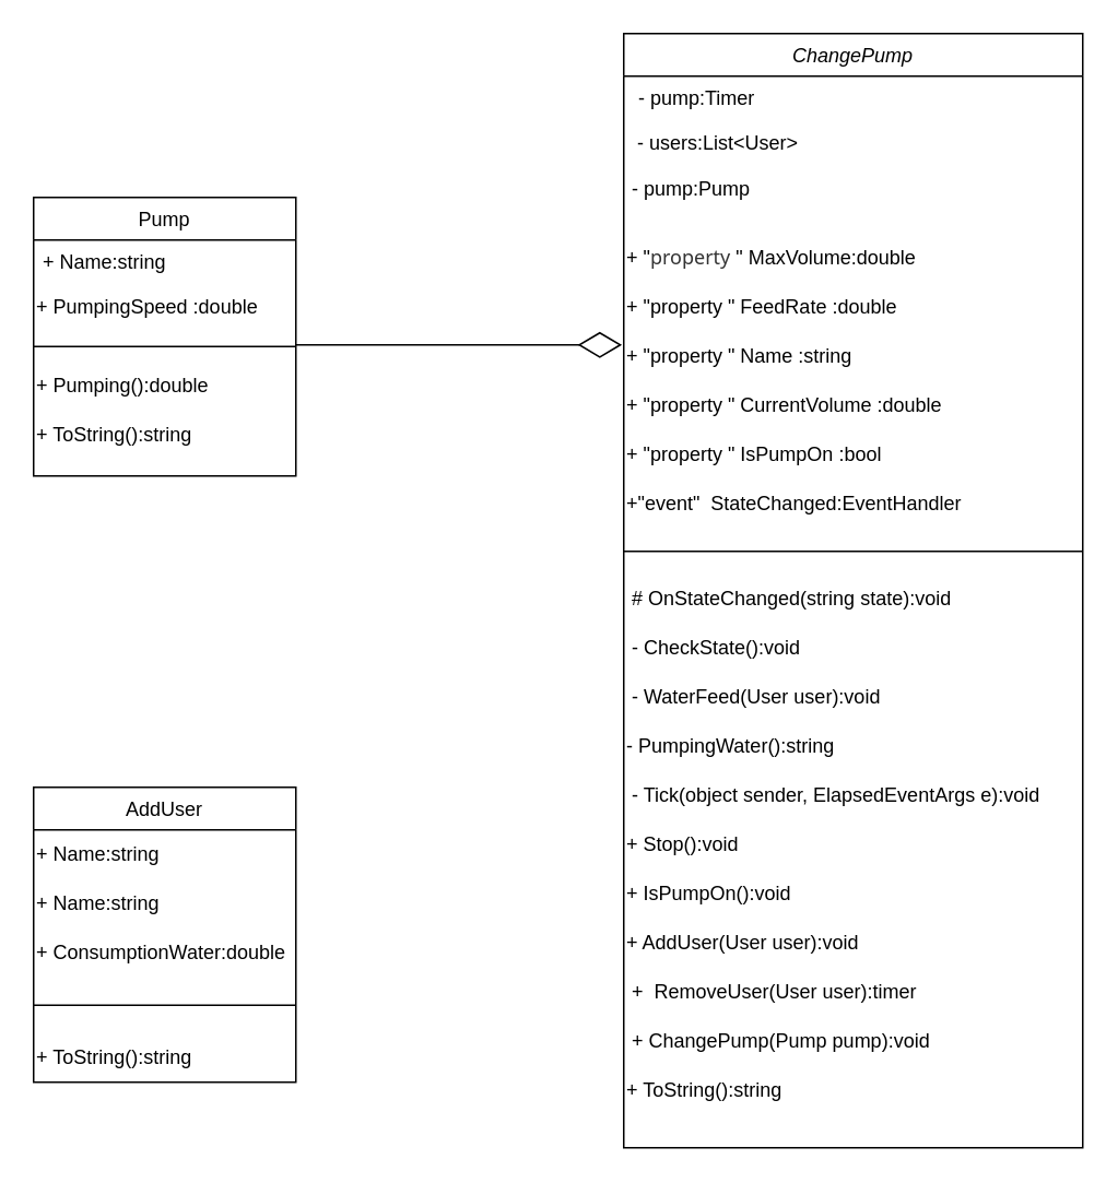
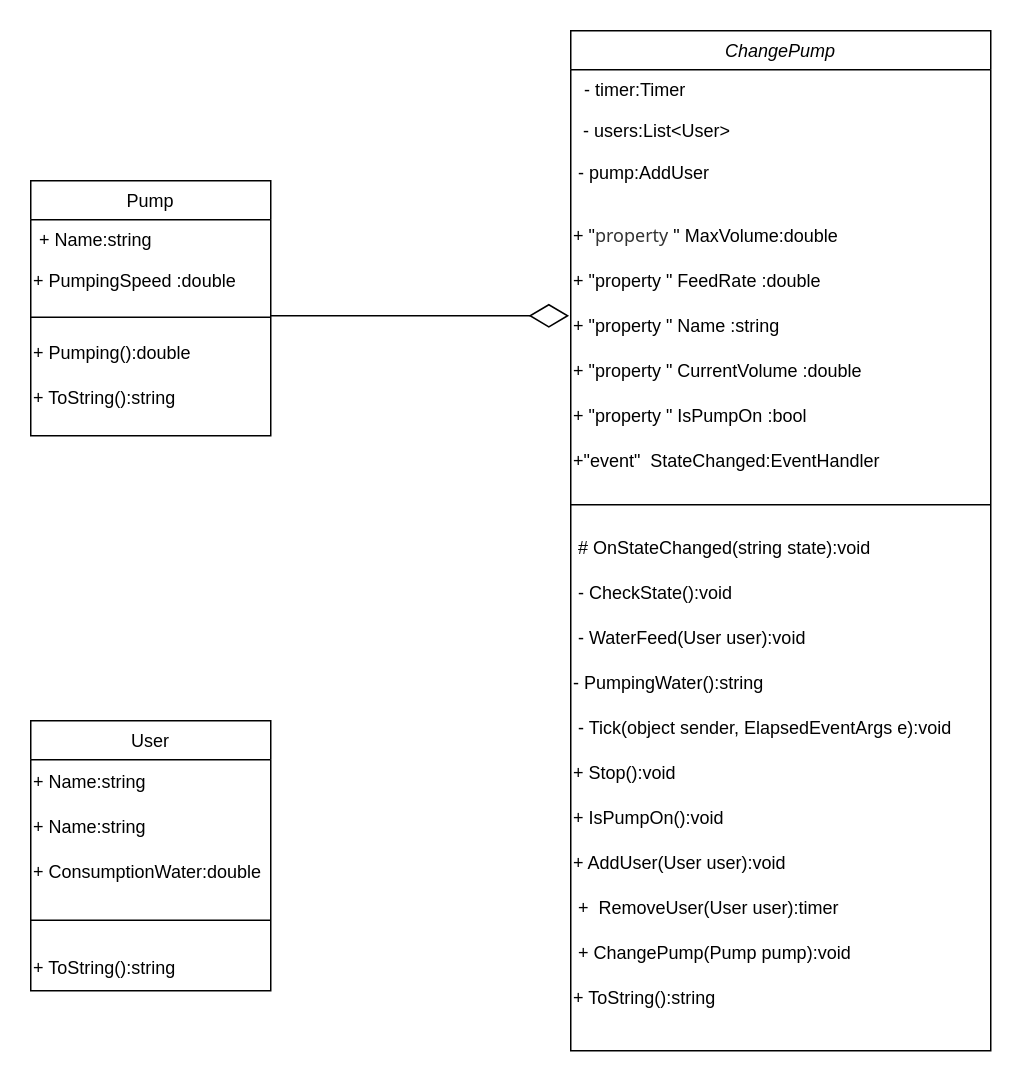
  <mxCell id="0" />
  <mxCell id="1" parent="0" />
  <mxCell id="2" value="ChangePump&#10;" style="swimlane;fontStyle=2;align=center;verticalAlign=top;childLayout=stackLayout;horizontal=1;startSize=26;horizontalStack=0;resizeParent=1;resizeLast=0;collapsible=1;marginBottom=0;rounded=0;shadow=0;strokeWidth=1;" parent="1" vertex="1"><mxGeometry x="380" y="20" width="280" height="680" as="geometry"><mxRectangle x="230" y="140" width="160" height="26" as="alternateBounds" /></mxGeometry></mxCell>
- <mxCell id="3" value=" - pump:Timer " style="text;align=left;verticalAlign=top;spacingLeft=4;spacingRight=4;overflow=hidden;rotatable=0;points=[[0,0.5],[1,0.5]];portConstraint=eastwest;" parent="2" vertex="1"><mxGeometry y="26" width="280" height="26" as="geometry" /></mxCell>
+ <mxCell id="3" value=" - timer:Timer " style="text;align=left;verticalAlign=top;spacingLeft=4;spacingRight=4;overflow=hidden;rotatable=0;points=[[0,0.5],[1,0.5]];portConstraint=eastwest;" parent="2" vertex="1"><mxGeometry y="26" width="280" height="26" as="geometry" /></mxCell>
  <mxCell id="4" value="&amp;nbsp; - users:List&amp;lt;User&amp;gt;" style="text;html=1;align=left;verticalAlign=middle;resizable=0;points=[];autosize=1;strokeColor=none;fillColor=none;" vertex="1" parent="2"><mxGeometry y="52" width="280" height="30" as="geometry" /></mxCell>
- <mxCell id="5" value="&lt;div&gt;&amp;nbsp;- pump:Pump&lt;/div&gt;&lt;div&gt;&lt;br&gt;&lt;/div&gt;" style="text;html=1;align=left;verticalAlign=middle;resizable=0;points=[];autosize=1;strokeColor=none;fillColor=none;" vertex="1" parent="2"><mxGeometry y="82" width="280" height="40" as="geometry" /></mxCell>
+ <mxCell id="5" value="&lt;div&gt;&amp;nbsp;- pump:AddUser&lt;/div&gt;&lt;div&gt;&lt;br&gt;&lt;/div&gt;" style="text;html=1;align=left;verticalAlign=middle;resizable=0;points=[];autosize=1;strokeColor=none;fillColor=none;" vertex="1" parent="2"><mxGeometry y="82" width="280" height="40" as="geometry" /></mxCell>
  <mxCell id="6" value="+ &quot;&lt;font style=&quot;font-size: 12px;&quot;&gt;&lt;span style=&quot;color: rgb(51, 51, 51); font-family: &amp;quot;Segoe UI&amp;quot;, Tahoma, Geneva, Verdana, sans-serif; background-color: rgb(255, 255, 255);&quot;&gt;property&lt;/span&gt;&amp;nbsp;&lt;/font&gt;&quot; MaxVolume:double" style="text;html=1;align=left;verticalAlign=middle;resizable=0;points=[];autosize=1;strokeColor=none;fillColor=none;" vertex="1" parent="2"><mxGeometry y="122" width="280" height="30" as="geometry" /></mxCell>
  <mxCell id="7" value="+ &quot;&lt;font style=&quot;border-color: var(--border-color);&quot;&gt;property&amp;nbsp;&lt;/font&gt;&quot; FeedRate&amp;nbsp;:double" style="text;html=1;align=left;verticalAlign=middle;resizable=0;points=[];autosize=1;strokeColor=none;fillColor=none;" vertex="1" parent="2"><mxGeometry y="152" width="280" height="30" as="geometry" /></mxCell>
  <mxCell id="8" value="+ &quot;&lt;font style=&quot;border-color: var(--border-color);&quot;&gt;property&amp;nbsp;&lt;/font&gt;&quot; Name&amp;nbsp;:string" style="text;html=1;align=left;verticalAlign=middle;resizable=0;points=[];autosize=1;strokeColor=none;fillColor=none;" vertex="1" parent="2"><mxGeometry y="182" width="280" height="30" as="geometry" /></mxCell>
  <mxCell id="9" value="+ &quot;&lt;font style=&quot;border-color: var(--border-color);&quot;&gt;property&amp;nbsp;&lt;/font&gt;&quot; CurrentVolume&amp;nbsp;:double" style="text;html=1;align=left;verticalAlign=middle;resizable=0;points=[];autosize=1;strokeColor=none;fillColor=none;" vertex="1" parent="2"><mxGeometry y="212" width="280" height="30" as="geometry" /></mxCell>
  <mxCell id="10" value="+ &quot;&lt;font style=&quot;border-color: var(--border-color);&quot;&gt;property&amp;nbsp;&lt;/font&gt;&quot; IsPumpOn&amp;nbsp;:bool" style="text;html=1;align=left;verticalAlign=middle;resizable=0;points=[];autosize=1;strokeColor=none;fillColor=none;" vertex="1" parent="2"><mxGeometry y="242" width="280" height="30" as="geometry" /></mxCell>
  <mxCell id="11" value="&lt;div&gt;&lt;span style=&quot;background-color: initial;&quot;&gt;+&quot;event&quot;&amp;nbsp; StateChanged:EventHandler&lt;/span&gt;&lt;br&gt;&lt;/div&gt;" style="text;html=1;align=left;verticalAlign=middle;resizable=0;points=[];autosize=1;strokeColor=none;fillColor=none;" vertex="1" parent="2"><mxGeometry y="272" width="280" height="30" as="geometry" /></mxCell>
  <mxCell id="12" value="" style="line;html=1;strokeWidth=1;align=left;verticalAlign=middle;spacingTop=-1;spacingLeft=3;spacingRight=3;rotatable=0;labelPosition=right;points=[];portConstraint=eastwest;" parent="2" vertex="1"><mxGeometry y="302" width="280" height="28" as="geometry" /></mxCell>
  <mxCell id="13" value="&amp;nbsp;# OnStateChanged(string state):void" style="text;html=1;align=left;verticalAlign=middle;resizable=0;points=[];autosize=1;strokeColor=none;fillColor=none;" vertex="1" parent="2"><mxGeometry y="330" width="280" height="30" as="geometry" /></mxCell>
  <mxCell id="14" value="&amp;nbsp;- CheckState():void" style="text;html=1;align=left;verticalAlign=middle;resizable=0;points=[];autosize=1;strokeColor=none;fillColor=none;" vertex="1" parent="2"><mxGeometry y="360" width="280" height="30" as="geometry" /></mxCell>
  <mxCell id="15" value="&amp;nbsp;- WaterFeed(User user):void" style="text;html=1;align=left;verticalAlign=middle;resizable=0;points=[];autosize=1;strokeColor=none;fillColor=none;" vertex="1" parent="2"><mxGeometry y="390" width="280" height="30" as="geometry" /></mxCell>
  <mxCell id="16" value="- PumpingWater():string" style="text;html=1;align=left;verticalAlign=middle;resizable=0;points=[];autosize=1;strokeColor=none;fillColor=none;" vertex="1" parent="2"><mxGeometry y="420" width="280" height="30" as="geometry" /></mxCell>
  <mxCell id="17" value="&amp;nbsp;- Tick(object sender, ElapsedEventArgs e):void" style="text;html=1;align=left;verticalAlign=middle;resizable=0;points=[];autosize=1;strokeColor=none;fillColor=none;" vertex="1" parent="2"><mxGeometry y="450" width="280" height="30" as="geometry" /></mxCell>
  <mxCell id="18" value="+ Stop():void&lt;br&gt;" style="text;html=1;align=left;verticalAlign=middle;resizable=0;points=[];autosize=1;strokeColor=none;fillColor=none;" vertex="1" parent="2"><mxGeometry y="480" width="280" height="30" as="geometry" /></mxCell>
  <mxCell id="19" value="+ IsPumpOn():void" style="text;html=1;align=left;verticalAlign=middle;resizable=0;points=[];autosize=1;strokeColor=none;fillColor=none;" vertex="1" parent="2"><mxGeometry y="510" width="280" height="30" as="geometry" /></mxCell>
  <mxCell id="20" value="+ AddUser(User user):void" style="text;html=1;align=left;verticalAlign=middle;resizable=0;points=[];autosize=1;strokeColor=none;fillColor=none;" vertex="1" parent="2"><mxGeometry y="540" width="280" height="30" as="geometry" /></mxCell>
  <mxCell id="21" value="&amp;nbsp;+&amp;nbsp; RemoveUser(User user):timer" style="text;html=1;align=left;verticalAlign=middle;resizable=0;points=[];autosize=1;strokeColor=none;fillColor=none;" vertex="1" parent="2"><mxGeometry y="570" width="280" height="30" as="geometry" /></mxCell>
  <mxCell id="22" value="&amp;nbsp;+ ChangePump(Pump pump):void" style="text;html=1;align=left;verticalAlign=middle;resizable=0;points=[];autosize=1;strokeColor=none;fillColor=none;" vertex="1" parent="2"><mxGeometry y="600" width="280" height="30" as="geometry" /></mxCell>
  <mxCell id="23" value="+ ToString():string" style="text;html=1;align=left;verticalAlign=middle;resizable=0;points=[];autosize=1;strokeColor=none;fillColor=none;" vertex="1" parent="2"><mxGeometry y="630" width="280" height="30" as="geometry" /></mxCell>
  <mxCell id="24" value="Pump&#10;" style="swimlane;fontStyle=0;align=center;verticalAlign=top;childLayout=stackLayout;horizontal=1;startSize=26;horizontalStack=0;resizeParent=1;resizeLast=0;collapsible=1;marginBottom=0;rounded=0;shadow=0;strokeWidth=1;" parent="1" vertex="1"><mxGeometry x="20" y="120" width="160" height="170" as="geometry"><mxRectangle x="340" y="380" width="170" height="26" as="alternateBounds" /></mxGeometry></mxCell>
  <mxCell id="25" value="+ Name:string&#10;&#10;" style="text;align=left;verticalAlign=top;spacingLeft=4;spacingRight=4;overflow=hidden;rotatable=0;points=[[0,0.5],[1,0.5]];portConstraint=eastwest;" parent="24" vertex="1"><mxGeometry y="26" width="160" height="26" as="geometry" /></mxCell>
  <mxCell id="26" value="+ PumpingSpeed :double" style="text;html=1;align=left;verticalAlign=middle;resizable=0;points=[];autosize=1;strokeColor=none;fillColor=none;" vertex="1" parent="24"><mxGeometry y="52" width="160" height="30" as="geometry" /></mxCell>
  <mxCell id="27" value="" style="line;html=1;strokeWidth=1;align=left;verticalAlign=middle;spacingTop=-1;spacingLeft=3;spacingRight=3;rotatable=0;labelPosition=right;points=[];portConstraint=eastwest;" parent="24" vertex="1"><mxGeometry y="82" width="160" height="18" as="geometry" /></mxCell>
  <mxCell id="28" value="+ Pumping():double" style="text;html=1;align=left;verticalAlign=middle;resizable=0;points=[];autosize=1;strokeColor=none;fillColor=none;" vertex="1" parent="24"><mxGeometry y="100" width="160" height="30" as="geometry" /></mxCell>
  <mxCell id="29" value="+ ToString():string" style="text;html=1;align=left;verticalAlign=middle;resizable=0;points=[];autosize=1;strokeColor=none;fillColor=none;" vertex="1" parent="24"><mxGeometry y="130" width="160" height="30" as="geometry" /></mxCell>
- <mxCell id="30" value="AddUser&#10;" style="swimlane;fontStyle=0;align=center;verticalAlign=top;childLayout=stackLayout;horizontal=1;startSize=26;horizontalStack=0;resizeParent=1;resizeLast=0;collapsible=1;marginBottom=0;rounded=0;shadow=0;strokeWidth=1;" parent="1" vertex="1"><mxGeometry x="20" y="480" width="160" height="180" as="geometry"><mxRectangle x="370" y="420" width="160" height="26" as="alternateBounds" /></mxGeometry></mxCell>
+ <mxCell id="30" value="User&#10;" style="swimlane;fontStyle=0;align=center;verticalAlign=top;childLayout=stackLayout;horizontal=1;startSize=26;horizontalStack=0;resizeParent=1;resizeLast=0;collapsible=1;marginBottom=0;rounded=0;shadow=0;strokeWidth=1;" parent="1" vertex="1"><mxGeometry x="20" y="480" width="160" height="180" as="geometry"><mxRectangle x="370" y="420" width="160" height="26" as="alternateBounds" /></mxGeometry></mxCell>
  <mxCell id="31" value="+ Name:string&amp;nbsp;" style="text;html=1;align=left;verticalAlign=middle;resizable=0;points=[];autosize=1;strokeColor=none;fillColor=none;" vertex="1" parent="30"><mxGeometry y="26" width="160" height="30" as="geometry" /></mxCell>
  <mxCell id="32" value="+ Name:string&amp;nbsp;" style="text;html=1;align=left;verticalAlign=middle;resizable=0;points=[];autosize=1;strokeColor=none;fillColor=none;" vertex="1" parent="30"><mxGeometry y="56" width="160" height="30" as="geometry" /></mxCell>
  <mxCell id="33" value="+ ConsumptionWater:double&amp;nbsp;&amp;nbsp;" style="text;html=1;align=left;verticalAlign=middle;resizable=0;points=[];autosize=1;strokeColor=none;fillColor=none;" vertex="1" parent="30"><mxGeometry y="86" width="160" height="30" as="geometry" /></mxCell>
  <mxCell id="34" value="" style="line;html=1;strokeWidth=1;align=left;verticalAlign=middle;spacingTop=-1;spacingLeft=3;spacingRight=3;rotatable=0;labelPosition=right;points=[];portConstraint=eastwest;" parent="30" vertex="1"><mxGeometry y="116" width="160" height="34" as="geometry" /></mxCell>
  <mxCell id="35" value="+ ToString():string&lt;br&gt;" style="text;html=1;align=left;verticalAlign=middle;resizable=0;points=[];autosize=1;strokeColor=none;fillColor=none;" vertex="1" parent="30"><mxGeometry y="150" width="160" height="30" as="geometry" /></mxCell>
  <mxCell id="36" value="" style="endArrow=diamondThin;endFill=0;endSize=24;html=1;rounded=0;entryX=-0.004;entryY=0.267;entryDx=0;entryDy=0;entryPerimeter=0;" edge="1" parent="1" target="8"><mxGeometry width="160" relative="1" as="geometry"><mxPoint x="180" y="210" as="sourcePoint" /><mxPoint x="310" y="210" as="targetPoint" /><Array as="points" /></mxGeometry></mxCell>
